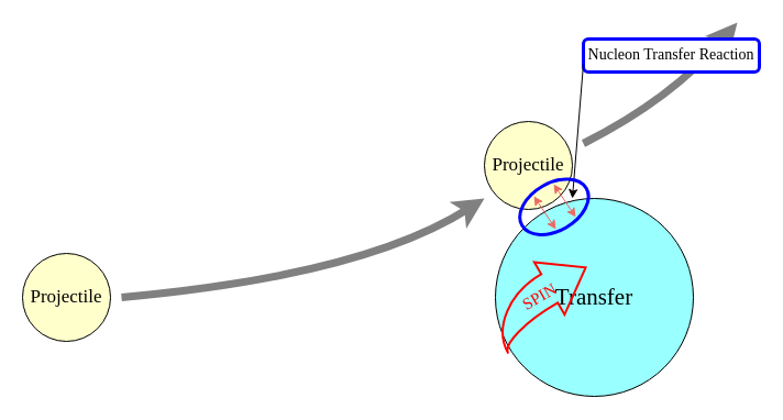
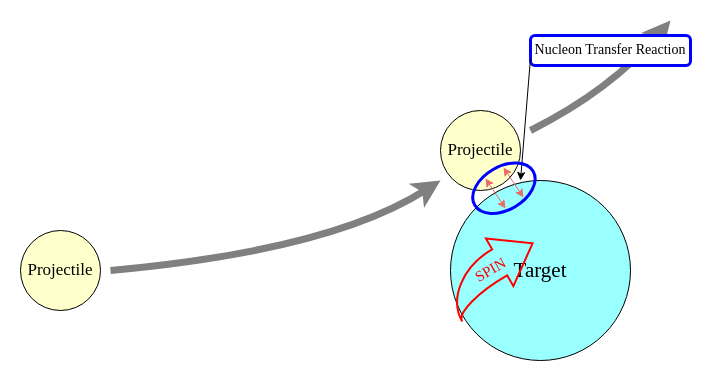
  <mxCell id="0" />
  <mxCell id="1" parent="0" />
- <mxCell id="2" value="&lt;font style=&quot;font-size: 21px;&quot; face=&quot;Times New Roman&quot;&gt;Transfer&lt;/font&gt;" style="ellipse;whiteSpace=wrap;html=1;aspect=fixed;gradientColor=none;strokeColor=#000000;fillStyle=solid;fillColor=#99FFFF;" vertex="1" parent="1"><mxGeometry x="450" y="180" width="180" height="180" as="geometry" /></mxCell>
+ <mxCell id="2" value="&lt;font style=&quot;font-size: 21px;&quot; face=&quot;Times New Roman&quot;&gt;Target&lt;/font&gt;" style="ellipse;whiteSpace=wrap;html=1;aspect=fixed;gradientColor=none;strokeColor=#000000;fillStyle=solid;fillColor=#99FFFF;" vertex="1" parent="1"><mxGeometry x="450" y="180" width="180" height="180" as="geometry" /></mxCell>
  <mxCell id="3" value="&lt;font style=&quot;font-size: 17px;&quot; face=&quot;Times New Roman&quot;&gt;Projectile&lt;/font&gt;" style="ellipse;whiteSpace=wrap;html=1;aspect=fixed;fillColor=#FFFFCC;" vertex="1" parent="1"><mxGeometry x="20" y="230" width="80" height="80" as="geometry" /></mxCell>
  <mxCell id="4" value="&lt;font style=&quot;font-size: 17px;&quot; face=&quot;Times New Roman&quot;&gt;Projectile&lt;/font&gt;" style="ellipse;whiteSpace=wrap;html=1;aspect=fixed;fillColor=#FFFFCC;" vertex="1" parent="1"><mxGeometry x="440" y="110" width="80" height="80" as="geometry" /></mxCell>
  <mxCell id="5" value="" style="curved=1;endArrow=classic;html=1;rounded=0;strokeWidth=7;shadow=0;strokeColor=#808080;" edge="1" parent="1"><mxGeometry width="50" height="50" relative="1" as="geometry"><mxPoint x="110" y="270" as="sourcePoint" /><mxPoint x="440" y="180" as="targetPoint" /><Array as="points"><mxPoint x="330" y="250" /></Array></mxGeometry></mxCell>
  <mxCell id="6" value="" style="curved=1;endArrow=classic;html=1;rounded=0;strokeWidth=7;shadow=0;strokeColor=#808080;" edge="1" parent="1"><mxGeometry width="50" height="50" relative="1" as="geometry"><mxPoint x="530" y="130" as="sourcePoint" /><mxPoint x="670" y="20" as="targetPoint" /><Array as="points"><mxPoint x="610" y="90" /></Array></mxGeometry></mxCell>
  <mxCell id="7" value="" style="endArrow=classic;startArrow=classic;html=1;rounded=0;strokeColor=#EA6B66;" edge="1" parent="1"><mxGeometry width="50" height="50" relative="1" as="geometry"><mxPoint x="505" y="208" as="sourcePoint" /><mxPoint x="485" y="178" as="targetPoint" /></mxGeometry></mxCell>
  <mxCell id="8" value="" style="endArrow=classic;startArrow=classic;html=1;rounded=0;strokeColor=#EA6B66;" edge="1" parent="1"><mxGeometry width="50" height="50" relative="1" as="geometry"><mxPoint x="523" y="197" as="sourcePoint" /><mxPoint x="503" y="167" as="targetPoint" /></mxGeometry></mxCell>
  <mxCell id="9" value="&lt;font style=&quot;font-size: 14px;&quot;&gt;Nucleon Transfer Reaction&lt;/font&gt;" style="rounded=1;whiteSpace=wrap;html=1;fontFamily=Times New Roman;strokeColor=#0000FF;strokeWidth=3;" vertex="1" parent="1"><mxGeometry x="530" y="35" width="160" height="30" as="geometry" /></mxCell>
  <mxCell id="10" value="" style="endArrow=classic;html=1;rounded=0;strokeColor=#000000;fontFamily=Times New Roman;fontSize=14;exitX=0;exitY=0.75;exitDx=0;exitDy=0;" edge="1" parent="1" source="9"><mxGeometry width="50" height="50" relative="1" as="geometry"><mxPoint x="370" y="280" as="sourcePoint" /><mxPoint x="520" y="180" as="targetPoint" /></mxGeometry></mxCell>
  <mxCell id="11" value="" style="ellipse;whiteSpace=wrap;html=1;strokeColor=#0000FF;fontFamily=Times New Roman;fontSize=14;fillColor=none;rotation=-30;strokeWidth=3;" vertex="1" parent="1"><mxGeometry x="469.68" y="166.02" width="67.48" height="43.35" as="geometry" /></mxCell>
  <mxCell id="12" value="&lt;font color=&quot;#ff0000&quot; style=&quot;font-size: 15px;&quot;&gt;SPIN&lt;/font&gt;" style="html=1;shadow=0;dashed=0;align=center;verticalAlign=middle;shape=mxgraph.arrows2.jumpInArrow;dy=15;dx=38;arrowHead=55;strokeColor=#FF0000;strokeWidth=2;fontFamily=Times New Roman;fontSize=14;fillColor=none;rotation=-30;" vertex="1" parent="1"><mxGeometry x="440" y="240" width="100" height="60" as="geometry" /></mxCell>
